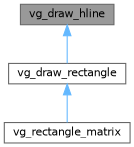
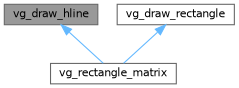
  digraph {
    rankdir=TB
    node [color=grey40 fillcolor=white fontname=Helvetica fontsize=10 shape=box style=filled]
    edge [color=steelblue1 dir=back fontname=Helvetica fontsize=10 labelfontname=Helvetica labelfontsize=10 style=solid]
    n1 [color=gray40 fillcolor=grey60 fontcolor=black height=0.2 label=vg_draw_hline width=0.4]
    n2 [height=0.2 label=vg_draw_rectangle width=0.4]
    n3 [height=0.2 label=vg_rectangle_matrix width=0.4]
-   n1 -> n2
+   n1 -> n3
    n2 -> n3
  }
